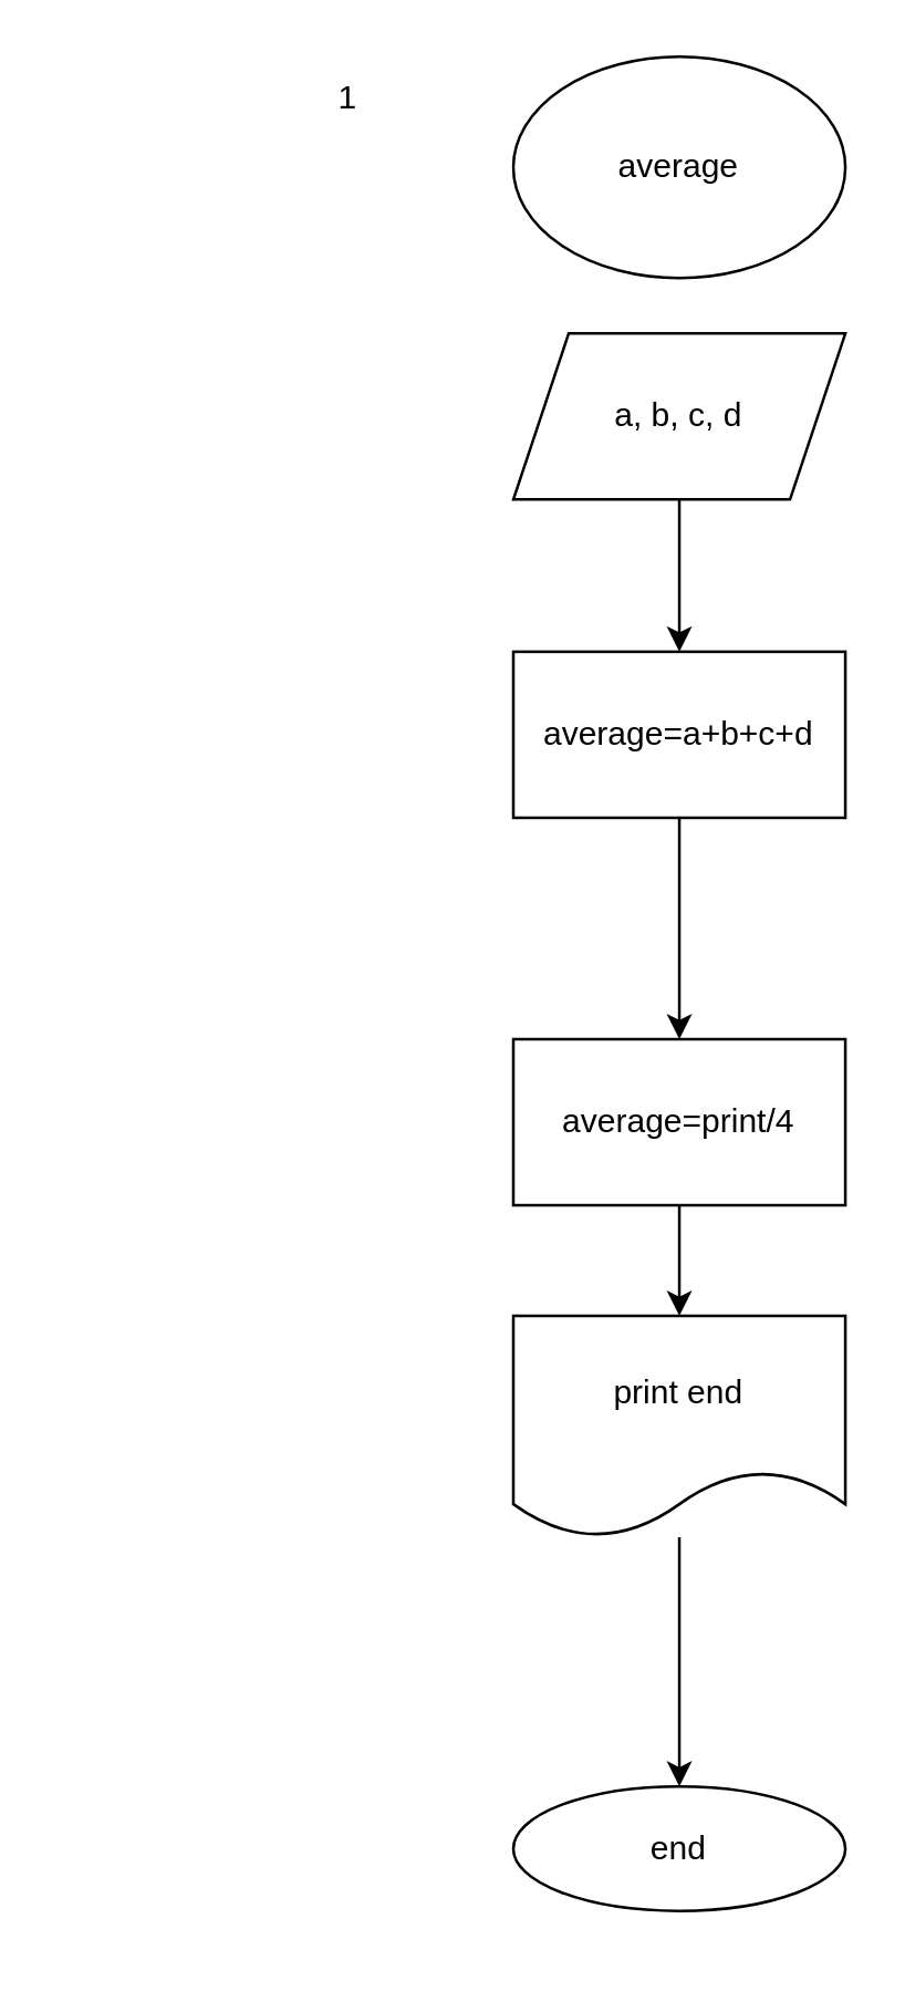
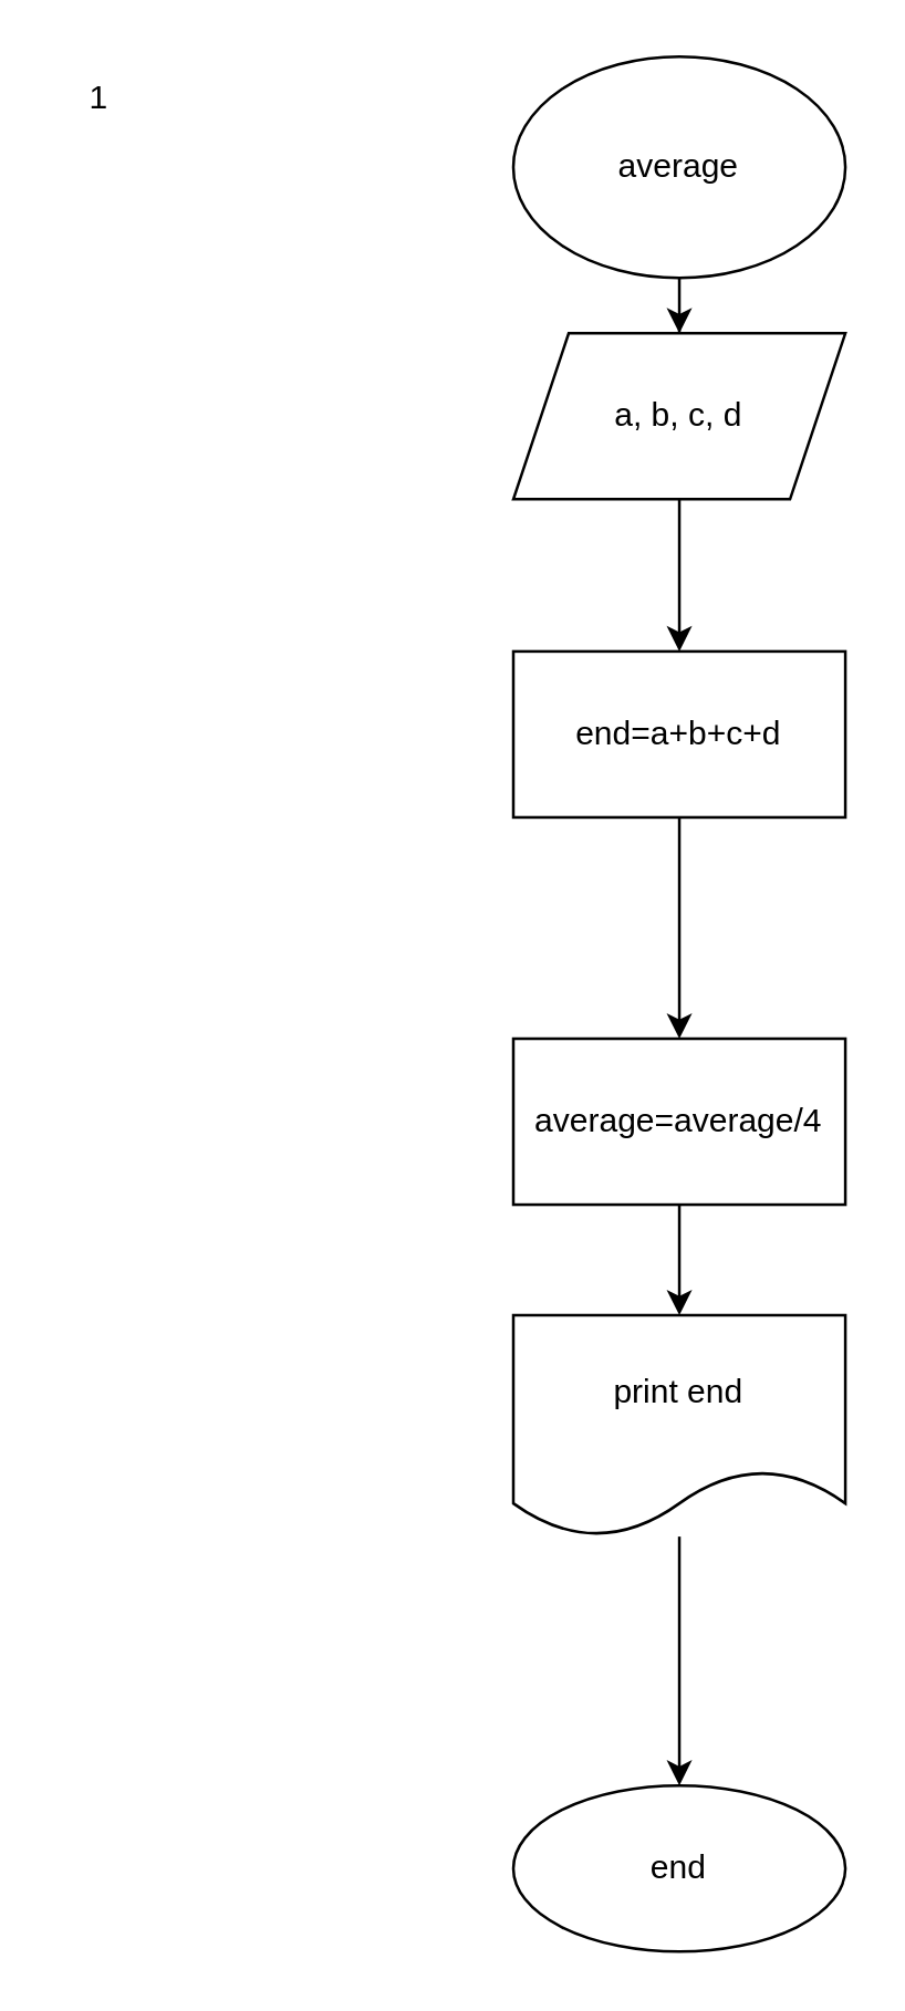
  <mxCell id="0" />
  <mxCell id="1" parent="0" />
- <mxCell id="2" value="1" style="text;html=1;align=center;verticalAlign=middle;resizable=0;points=[];autosize=1;strokeColor=none;fillColor=none;" vertex="1" parent="1"><mxGeometry x="110" y="20" width="30" height="30" as="geometry" /></mxCell>
+ <mxCell id="2" value="1" style="text;html=1;align=center;verticalAlign=middle;resizable=0;points=[];autosize=1;strokeColor=none;fillColor=none;" vertex="1" parent="1"><mxGeometry x="20" y="20" width="30" height="30" as="geometry" /></mxCell>
+ <mxCell id="3" value="" style="edgeStyle=orthogonalEdgeStyle;rounded=0;orthogonalLoop=1;jettySize=auto;html=1;" edge="1" parent="1" source="4" target="6"><mxGeometry relative="1" as="geometry" /></mxCell>
  <mxCell id="4" value="average" style="ellipse;whiteSpace=wrap;html=1;" vertex="1" parent="1"><mxGeometry x="185" y="20" width="120" height="80" as="geometry" /></mxCell>
  <mxCell id="5" value="" style="edgeStyle=orthogonalEdgeStyle;rounded=0;orthogonalLoop=1;jettySize=auto;html=1;" edge="1" parent="1" source="6" target="8"><mxGeometry relative="1" as="geometry" /></mxCell>
  <mxCell id="6" value="a, b, c, d" style="shape=parallelogram;perimeter=parallelogramPerimeter;whiteSpace=wrap;html=1;fixedSize=1;" vertex="1" parent="1"><mxGeometry x="185" y="120" width="120" height="60" as="geometry" /></mxCell>
  <mxCell id="7" value="" style="edgeStyle=orthogonalEdgeStyle;rounded=0;orthogonalLoop=1;jettySize=auto;html=1;" edge="1" parent="1" source="8" target="10"><mxGeometry relative="1" as="geometry" /></mxCell>
- <mxCell id="8" value="average=a+b+c+d" style="rounded=0;whiteSpace=wrap;html=1;" vertex="1" parent="1"><mxGeometry x="185" y="235" width="120" height="60" as="geometry" /></mxCell>
+ <mxCell id="8" value="end=a+b+c+d" style="rounded=0;whiteSpace=wrap;html=1;" vertex="1" parent="1"><mxGeometry x="185" y="235" width="120" height="60" as="geometry" /></mxCell>
  <mxCell id="9" value="" style="edgeStyle=orthogonalEdgeStyle;rounded=0;orthogonalLoop=1;jettySize=auto;html=1;" edge="1" parent="1" source="10" target="12"><mxGeometry relative="1" as="geometry" /></mxCell>
- <mxCell id="10" value="average=print/4" style="rounded=0;whiteSpace=wrap;html=1;" vertex="1" parent="1"><mxGeometry x="185" y="375" width="120" height="60" as="geometry" /></mxCell>
+ <mxCell id="10" value="average=average/4" style="rounded=0;whiteSpace=wrap;html=1;" vertex="1" parent="1"><mxGeometry x="185" y="375" width="120" height="60" as="geometry" /></mxCell>
  <mxCell id="11" value="" style="edgeStyle=orthogonalEdgeStyle;rounded=0;orthogonalLoop=1;jettySize=auto;html=1;" edge="1" parent="1" source="12" target="13"><mxGeometry relative="1" as="geometry" /></mxCell>
  <mxCell id="12" value="print end" style="shape=document;whiteSpace=wrap;html=1;boundedLbl=1;" vertex="1" parent="1"><mxGeometry x="185" y="475" width="120" height="80" as="geometry" /></mxCell>
- <mxCell id="13" value="end" style="ellipse;whiteSpace=wrap;html=1;" vertex="1" parent="1"><mxGeometry x="185" y="645" width="120" height="45" as="geometry" /></mxCell>
+ <mxCell id="13" value="end" style="ellipse;whiteSpace=wrap;html=1;" vertex="1" parent="1"><mxGeometry x="185" y="645" width="120" height="60" as="geometry" /></mxCell>
